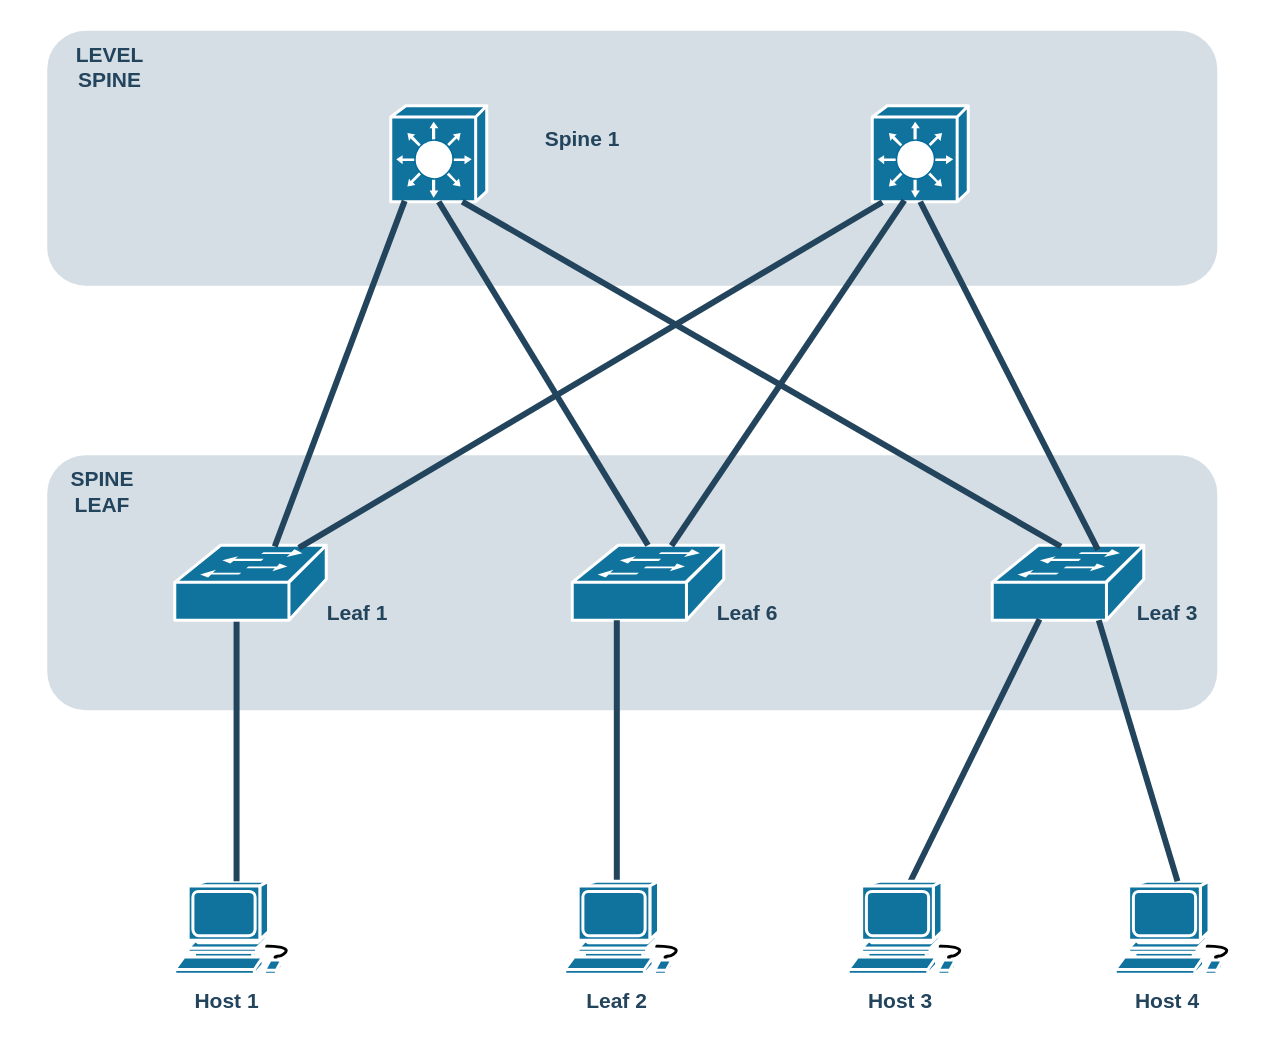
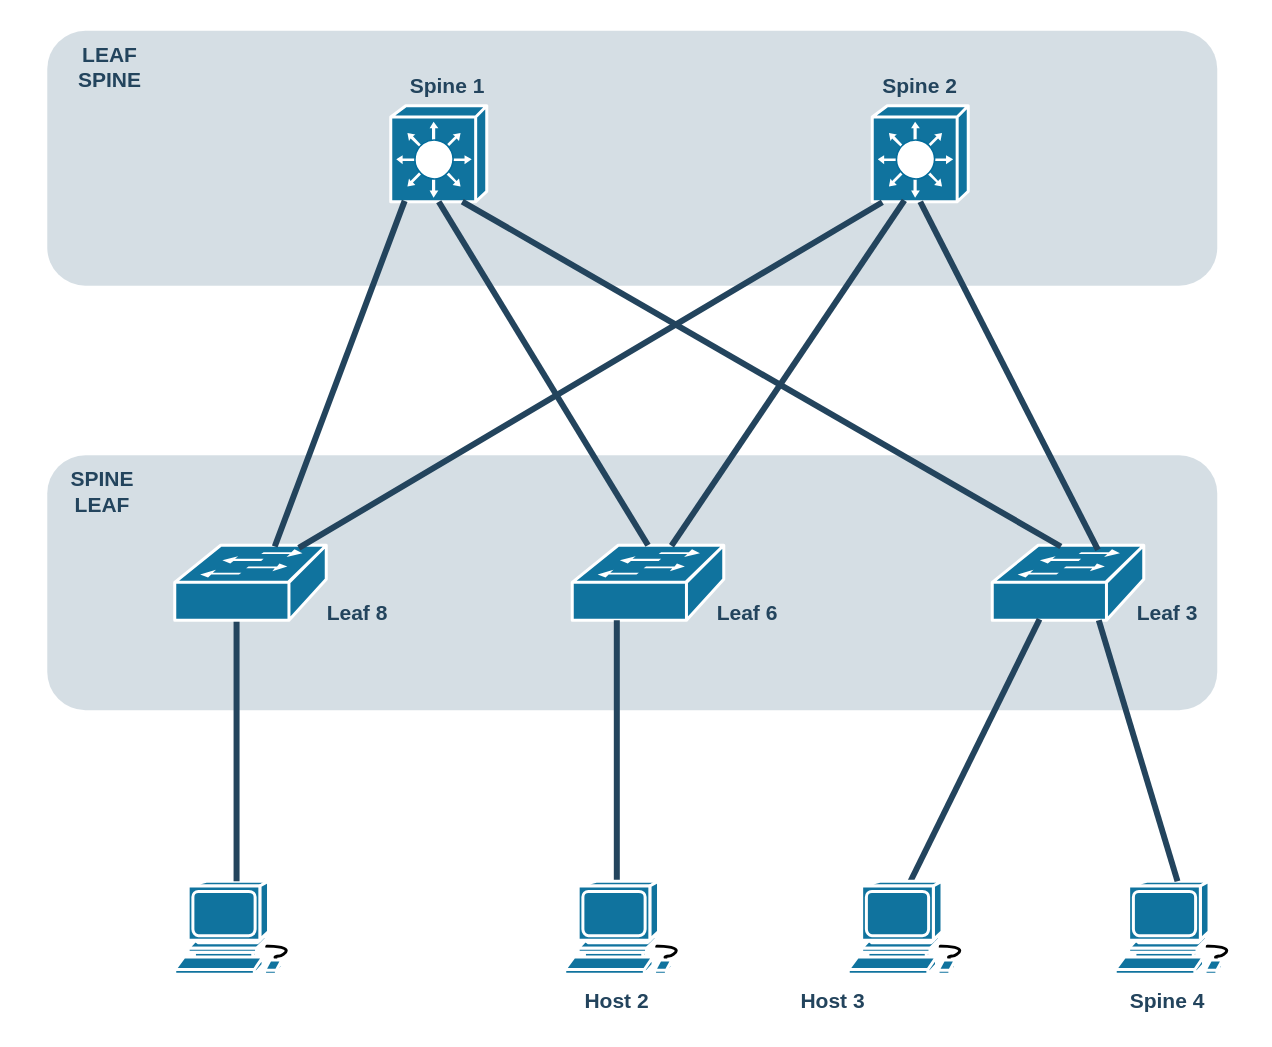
  <mxCell id="0" />
  <mxCell id="1" parent="0" />
  <mxCell id="2" value="" style="rounded=1;whiteSpace=wrap;html=1;strokeColor=none;fillColor=#BAC8D3;fontSize=24;fontColor=#23445D;align=center;opacity=60;" parent="1" vertex="1"><mxGeometry x="31" y="303" width="780" height="170" as="geometry" /></mxCell>
  <mxCell id="3" value="" style="rounded=1;whiteSpace=wrap;html=1;strokeColor=none;fillColor=#BAC8D3;fontSize=24;fontColor=#23445D;align=center;opacity=60;" parent="1" vertex="1"><mxGeometry x="31" y="20" width="780" height="170" as="geometry" /></mxCell>
  <mxCell id="4" value="" style="shape=mxgraph.cisco.computers_and_peripherals.workstation;html=1;dashed=0;fillColor=#10739E;strokeColor=#ffffff;strokeWidth=2;verticalLabelPosition=bottom;verticalAlign=top;fontFamily=Helvetica;fontSize=36;fontColor=#FFB366" parent="1" vertex="1"><mxGeometry x="116" y="587" width="83" height="62" as="geometry" /></mxCell>
  <mxCell id="5" value="" style="shape=mxgraph.cisco.switches.layer_3_switch;html=1;dashed=0;fillColor=#10739E;strokeColor=#ffffff;strokeWidth=2;verticalLabelPosition=bottom;verticalAlign=top;fontFamily=Helvetica;fontSize=36;fontColor=#FFB366" parent="1" vertex="1"><mxGeometry x="260" y="70" width="64" height="64" as="geometry" /></mxCell>
  <mxCell id="6" value="" style="shape=mxgraph.cisco.switches.layer_3_switch;html=1;dashed=0;fillColor=#10739E;strokeColor=#ffffff;strokeWidth=2;verticalLabelPosition=bottom;verticalAlign=top;fontFamily=Helvetica;fontSize=36;fontColor=#FFB366" parent="1" vertex="1"><mxGeometry x="581" y="70" width="64" height="64" as="geometry" /></mxCell>
  <mxCell id="7" value="" style="shape=mxgraph.cisco.switches.workgroup_switch;html=1;dashed=0;fillColor=#10739E;strokeColor=#ffffff;strokeWidth=2;verticalLabelPosition=bottom;verticalAlign=top;fontFamily=Helvetica;fontSize=36;fontColor=#FFB366" parent="1" vertex="1"><mxGeometry x="116" y="363" width="101" height="50" as="geometry" /></mxCell>
  <mxCell id="8" value="" style="shape=mxgraph.cisco.switches.workgroup_switch;html=1;dashed=0;fillColor=#10739E;strokeColor=#ffffff;strokeWidth=2;verticalLabelPosition=bottom;verticalAlign=top;fontFamily=Helvetica;fontSize=36;fontColor=#FFB366" parent="1" vertex="1"><mxGeometry x="381" y="363" width="101" height="50" as="geometry" /></mxCell>
  <mxCell id="9" value="" style="shape=mxgraph.cisco.switches.workgroup_switch;html=1;dashed=0;fillColor=#10739E;strokeColor=#ffffff;strokeWidth=2;verticalLabelPosition=bottom;verticalAlign=top;fontFamily=Helvetica;fontSize=36;fontColor=#FFB366" parent="1" vertex="1"><mxGeometry x="661" y="363" width="101" height="50" as="geometry" /></mxCell>
  <mxCell id="10" style="edgeStyle=none;rounded=1;html=1;strokeColor=#23445D;endArrow=none;endFill=0;strokeWidth=4;exitX=0.145;exitY=0.991;exitDx=0;exitDy=0;exitPerimeter=0;entryX=0.66;entryY=0.017;entryDx=0;entryDy=0;entryPerimeter=0;" parent="1" source="5" target="7" edge="1"><mxGeometry relative="1" as="geometry"><mxPoint x="251" y="390" as="sourcePoint" /><mxPoint x="331" y="360" as="targetPoint" /></mxGeometry></mxCell>
  <mxCell id="11" style="edgeStyle=none;rounded=1;html=1;strokeColor=#23445D;endArrow=none;endFill=0;strokeWidth=4;entryX=0.655;entryY=0.007;entryDx=0;entryDy=0;entryPerimeter=0;exitX=0.335;exitY=0.985;exitDx=0;exitDy=0;exitPerimeter=0;" parent="1" source="6" target="8" edge="1"><mxGeometry relative="1" as="geometry"><mxPoint x="571" y="230" as="sourcePoint" /><mxPoint x="571" y="360" as="targetPoint" /></mxGeometry></mxCell>
  <mxCell id="12" style="edgeStyle=none;rounded=1;html=1;strokeColor=#23445D;endArrow=none;endFill=0;strokeWidth=4;exitX=0.5;exitY=1;exitDx=0;exitDy=0;exitPerimeter=0;entryX=0.5;entryY=0;entryDx=0;entryDy=0;entryPerimeter=0;" parent="1" source="5" target="8" edge="1"><mxGeometry relative="1" as="geometry"><mxPoint x="491" y="220" as="sourcePoint" /><mxPoint x="415.66" y="449.85" as="targetPoint" /></mxGeometry></mxCell>
  <mxCell id="13" style="edgeStyle=none;rounded=1;html=1;strokeColor=#23445D;endArrow=none;endFill=0;strokeWidth=4;exitX=0.5;exitY=1;exitDx=0;exitDy=0;exitPerimeter=0;entryX=0.698;entryY=0.062;entryDx=0;entryDy=0;entryPerimeter=0;" parent="1" source="6" target="9" edge="1"><mxGeometry relative="1" as="geometry"><mxPoint x="541" y="200" as="sourcePoint" /><mxPoint x="465.66" y="429.85" as="targetPoint" /></mxGeometry></mxCell>
  <mxCell id="14" style="edgeStyle=none;rounded=1;html=1;strokeColor=#23445D;endArrow=none;endFill=0;strokeWidth=4;exitX=0.105;exitY=1.005;exitDx=0;exitDy=0;exitPerimeter=0;entryX=0.819;entryY=0.035;entryDx=0;entryDy=0;entryPerimeter=0;" parent="1" source="6" target="7" edge="1"><mxGeometry relative="1" as="geometry"><mxPoint x="511" y="190" as="sourcePoint" /><mxPoint x="435.66" y="419.85" as="targetPoint" /></mxGeometry></mxCell>
  <mxCell id="15" style="edgeStyle=none;rounded=1;html=1;strokeColor=#23445D;endArrow=none;endFill=0;strokeWidth=4;exitX=0.745;exitY=0.998;exitDx=0;exitDy=0;exitPerimeter=0;entryX=0.453;entryY=0.017;entryDx=0;entryDy=0;entryPerimeter=0;" parent="1" source="5" target="9" edge="1"><mxGeometry relative="1" as="geometry"><mxPoint x="491" y="190" as="sourcePoint" /><mxPoint x="721" y="360" as="targetPoint" /></mxGeometry></mxCell>
- <mxCell id="16" value="&lt;font color=&quot;#23445d&quot;&gt;LEVEL&lt;br&gt;SPINE&lt;/font&gt;" style="rounded=1;whiteSpace=wrap;html=1;strokeColor=none;fillColor=none;fontSize=14;fontColor=#742B21;align=center;fontStyle=1" parent="1" vertex="1"><mxGeometry x="25" y="34.5" width="96" height="19" as="geometry" /></mxCell>
+ <mxCell id="16" value="&lt;font color=&quot;#23445d&quot;&gt;LEAF&lt;br&gt;SPINE&lt;/font&gt;" style="rounded=1;whiteSpace=wrap;html=1;strokeColor=none;fillColor=none;fontSize=14;fontColor=#742B21;align=center;fontStyle=1" parent="1" vertex="1"><mxGeometry x="25" y="34.5" width="96" height="19" as="geometry" /></mxCell>
  <mxCell id="17" value="&lt;font color=&quot;#23445d&quot;&gt;SPINE&lt;br&gt;LEAF&lt;/font&gt;" style="rounded=1;whiteSpace=wrap;html=1;strokeColor=none;fillColor=none;fontSize=14;fontColor=#742B21;align=center;fontStyle=1" parent="1" vertex="1"><mxGeometry x="20" y="317" width="96" height="19" as="geometry" /></mxCell>
  <mxCell id="18" value="" style="shape=mxgraph.cisco.computers_and_peripherals.workstation;html=1;dashed=0;fillColor=#10739E;strokeColor=#ffffff;strokeWidth=2;verticalLabelPosition=bottom;verticalAlign=top;fontFamily=Helvetica;fontSize=36;fontColor=#FFB366" parent="1" vertex="1"><mxGeometry x="376" y="587" width="83" height="62" as="geometry" /></mxCell>
  <mxCell id="19" value="" style="shape=mxgraph.cisco.computers_and_peripherals.workstation;html=1;dashed=0;fillColor=#10739E;strokeColor=#ffffff;strokeWidth=2;verticalLabelPosition=bottom;verticalAlign=top;fontFamily=Helvetica;fontSize=36;fontColor=#FFB366" parent="1" vertex="1"><mxGeometry x="743" y="587" width="83" height="62" as="geometry" /></mxCell>
  <mxCell id="20" style="edgeStyle=none;rounded=1;html=1;strokeColor=#23445D;endArrow=none;endFill=0;strokeWidth=4;exitX=0.5;exitY=0.98;exitDx=0;exitDy=0;exitPerimeter=0;entryX=0.5;entryY=0;entryDx=0;entryDy=0;entryPerimeter=0;" parent="1" edge="1"><mxGeometry relative="1" as="geometry"><mxPoint x="157.21" y="414" as="sourcePoint" /><mxPoint x="157.21" y="587" as="targetPoint" /></mxGeometry></mxCell>
  <mxCell id="21" style="edgeStyle=none;rounded=1;html=1;strokeColor=#23445D;endArrow=none;endFill=0;strokeWidth=4;exitX=0.5;exitY=0.98;exitDx=0;exitDy=0;exitPerimeter=0;entryX=0.5;entryY=0;entryDx=0;entryDy=0;entryPerimeter=0;" parent="1" target="19" edge="1"><mxGeometry relative="1" as="geometry"><mxPoint x="732.02" y="413" as="sourcePoint" /><mxPoint x="732.02" y="586" as="targetPoint" /></mxGeometry></mxCell>
- <mxCell id="22" value="&lt;font color=&quot;#23445d&quot;&gt;Spine 1&lt;/font&gt;" style="rounded=1;whiteSpace=wrap;html=1;strokeColor=none;fillColor=none;fontSize=14;fontColor=#742B21;align=center;fontStyle=1" parent="1" vertex="1"><mxGeometry x="340" y="82" width="96" height="19" as="geometry" /></mxCell>
- <mxCell id="24" value="&lt;font color=&quot;#23445d&quot;&gt;Leaf 1&lt;/font&gt;" style="rounded=1;whiteSpace=wrap;html=1;strokeColor=none;fillColor=none;fontSize=14;fontColor=#742B21;align=center;fontStyle=1" parent="1" vertex="1"><mxGeometry x="190" y="398" width="96" height="19" as="geometry" /></mxCell>
+ <mxCell id="22" value="&lt;font color=&quot;#23445d&quot;&gt;Spine 1&lt;/font&gt;" style="rounded=1;whiteSpace=wrap;html=1;strokeColor=none;fillColor=none;fontSize=14;fontColor=#742B21;align=center;fontStyle=1" parent="1" vertex="1"><mxGeometry x="250" y="47" width="96" height="19" as="geometry" /></mxCell>
+ <mxCell id="23" value="&lt;font color=&quot;#23445d&quot;&gt;Spine 2&lt;/font&gt;" style="rounded=1;whiteSpace=wrap;html=1;strokeColor=none;fillColor=none;fontSize=14;fontColor=#742B21;align=center;fontStyle=1" parent="1" vertex="1"><mxGeometry x="565" y="47" width="96" height="19" as="geometry" /></mxCell>
+ <mxCell id="24" value="&lt;font color=&quot;#23445d&quot;&gt;Leaf 8&lt;/font&gt;" style="rounded=1;whiteSpace=wrap;html=1;strokeColor=none;fillColor=none;fontSize=14;fontColor=#742B21;align=center;fontStyle=1" parent="1" vertex="1"><mxGeometry x="190" y="398" width="96" height="19" as="geometry" /></mxCell>
  <mxCell id="25" value="&lt;font color=&quot;#23445d&quot;&gt;Leaf 6&lt;/font&gt;" style="rounded=1;whiteSpace=wrap;html=1;strokeColor=none;fillColor=none;fontSize=14;fontColor=#742B21;align=center;fontStyle=1" parent="1" vertex="1"><mxGeometry x="450" y="398" width="96" height="19" as="geometry" /></mxCell>
  <mxCell id="26" value="&lt;font color=&quot;#23445d&quot;&gt;Leaf 3&lt;/font&gt;" style="rounded=1;whiteSpace=wrap;html=1;strokeColor=none;fillColor=none;fontSize=14;fontColor=#742B21;align=center;fontStyle=1" parent="1" vertex="1"><mxGeometry x="730" y="398" width="96" height="19" as="geometry" /></mxCell>
- <mxCell id="27" value="&lt;font color=&quot;#23445d&quot;&gt;Host 1&lt;/font&gt;" style="rounded=1;whiteSpace=wrap;html=1;strokeColor=none;fillColor=none;fontSize=14;fontColor=#742B21;align=center;fontStyle=1" parent="1" vertex="1"><mxGeometry x="103" y="657" width="96" height="19" as="geometry" /></mxCell>
- <mxCell id="28" value="&lt;font color=&quot;#23445d&quot;&gt;Leaf 2&lt;/font&gt;" style="rounded=1;whiteSpace=wrap;html=1;strokeColor=none;fillColor=none;fontSize=14;fontColor=#742B21;align=center;fontStyle=1" parent="1" vertex="1"><mxGeometry x="363" y="657" width="96" height="19" as="geometry" /></mxCell>
- <mxCell id="29" value="&lt;font color=&quot;#23445d&quot;&gt;Host 3&lt;/font&gt;" style="rounded=1;whiteSpace=wrap;html=1;strokeColor=none;fillColor=none;fontSize=14;fontColor=#742B21;align=center;fontStyle=1" parent="1" vertex="1"><mxGeometry x="552" y="657" width="96" height="19" as="geometry" /></mxCell>
+ <mxCell id="28" value="&lt;font color=&quot;#23445d&quot;&gt;Host 2&lt;/font&gt;" style="rounded=1;whiteSpace=wrap;html=1;strokeColor=none;fillColor=none;fontSize=14;fontColor=#742B21;align=center;fontStyle=1" parent="1" vertex="1"><mxGeometry x="363" y="657" width="96" height="19" as="geometry" /></mxCell>
+ <mxCell id="29" value="&lt;font color=&quot;#23445d&quot;&gt;Host 3&lt;/font&gt;" style="rounded=1;whiteSpace=wrap;html=1;strokeColor=none;fillColor=none;fontSize=14;fontColor=#742B21;align=center;fontStyle=1" parent="1" vertex="1"><mxGeometry x="507" y="657" width="96" height="19" as="geometry" /></mxCell>
  <mxCell id="30" style="edgeStyle=orthogonalEdgeStyle;rounded=0;orthogonalLoop=1;jettySize=auto;html=1;exitX=0.5;exitY=1;exitDx=0;exitDy=0;" parent="1" source="22" target="22" edge="1"><mxGeometry relative="1" as="geometry" /></mxCell>
  <mxCell id="31" style="edgeStyle=none;rounded=1;html=1;strokeColor=#23445D;endArrow=none;endFill=0;strokeWidth=4;exitX=0.5;exitY=0.98;exitDx=0;exitDy=0;exitPerimeter=0;entryX=0.5;entryY=0;entryDx=0;entryDy=0;entryPerimeter=0;" parent="1" edge="1"><mxGeometry relative="1" as="geometry"><mxPoint x="410.71" y="413" as="sourcePoint" /><mxPoint x="410.71" y="586" as="targetPoint" /></mxGeometry></mxCell>
  <mxCell id="32" style="edgeStyle=none;rounded=1;html=1;strokeColor=#23445D;endArrow=none;endFill=0;strokeWidth=4;entryX=0.5;entryY=0;entryDx=0;entryDy=0;entryPerimeter=0;exitX=0.312;exitY=0.987;exitDx=0;exitDy=0;exitPerimeter=0;" parent="1" source="9" target="33" edge="1"><mxGeometry relative="1" as="geometry"><mxPoint x="660" y="497" as="sourcePoint" /><mxPoint x="540" y="690" as="targetPoint" /></mxGeometry></mxCell>
  <mxCell id="33" value="" style="shape=mxgraph.cisco.computers_and_peripherals.workstation;html=1;dashed=0;fillColor=#10739E;strokeColor=#ffffff;strokeWidth=2;verticalLabelPosition=bottom;verticalAlign=top;fontFamily=Helvetica;fontSize=36;fontColor=#FFB366" parent="1" vertex="1"><mxGeometry x="565" y="587" width="83" height="62" as="geometry" /></mxCell>
- <mxCell id="34" value="&lt;font color=&quot;#23445d&quot;&gt;Host 4&lt;/font&gt;" style="rounded=1;whiteSpace=wrap;html=1;strokeColor=none;fillColor=none;fontSize=14;fontColor=#742B21;align=center;fontStyle=1" parent="1" vertex="1"><mxGeometry x="730" y="657" width="96" height="19" as="geometry" /></mxCell>
+ <mxCell id="34" value="&lt;font color=&quot;#23445d&quot;&gt;Spine 4&lt;/font&gt;" style="rounded=1;whiteSpace=wrap;html=1;strokeColor=none;fillColor=none;fontSize=14;fontColor=#742B21;align=center;fontStyle=1" parent="1" vertex="1"><mxGeometry x="730" y="657" width="96" height="19" as="geometry" /></mxCell>
